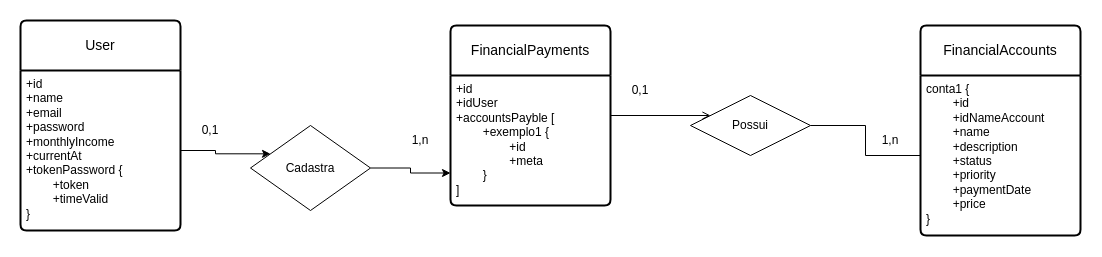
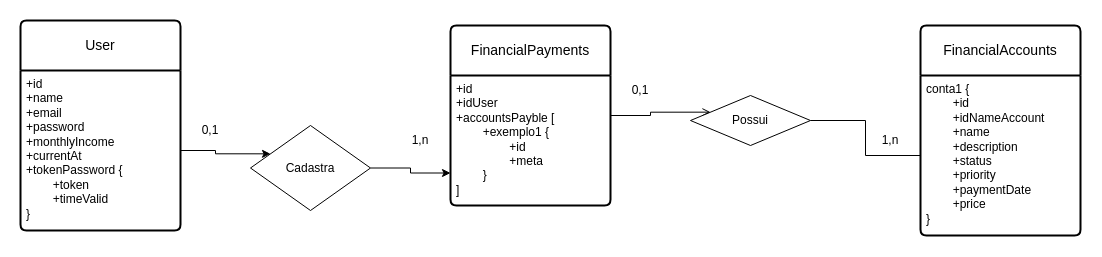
  <mxCell id="0" />
  <mxCell id="1" parent="0" />
  <mxCell id="2" value="User" style="swimlane;childLayout=stackLayout;horizontal=1;startSize=50;horizontalStack=0;rounded=1;fontSize=14;fontStyle=0;strokeWidth=2;resizeParent=0;resizeLast=1;shadow=0;dashed=0;align=center;arcSize=4;whiteSpace=wrap;html=1;" vertex="1" parent="1"><mxGeometry x="20" y="20" width="160" height="210" as="geometry" /></mxCell>
  <mxCell id="3" value="&lt;div&gt;+id&lt;br&gt;&lt;/div&gt;&lt;div&gt;+name&lt;/div&gt;+email&lt;br&gt;&lt;div&gt;+password&lt;/div&gt;&lt;div&gt;+monthlyIncome&lt;/div&gt;&lt;div&gt;+currentAt&lt;/div&gt;&lt;div&gt;+tokenPassword {&lt;/div&gt;&lt;div&gt;&lt;span style=&quot;white-space: pre;&quot;&gt;&#09;+token&lt;/span&gt;&lt;/div&gt;&lt;div&gt;&lt;span style=&quot;white-space: pre;&quot;&gt;&lt;span style=&quot;white-space: pre;&quot;&gt;&#09;&lt;/span&gt;+timeValid&lt;br&gt;&lt;/span&gt;&lt;/div&gt;&lt;div&gt;}&lt;br&gt;&lt;/div&gt;" style="align=left;strokeColor=none;fillColor=none;spacingLeft=4;fontSize=12;verticalAlign=top;resizable=0;rotatable=0;part=1;html=1;" vertex="1" parent="2"><mxGeometry y="50" width="160" height="160" as="geometry" /></mxCell>
  <mxCell id="4" value="&lt;div class=&quot;QmZWSe&quot;&gt;&lt;div class=&quot;DHcWmd&quot;&gt;&lt;/div&gt;&lt;/div&gt;&lt;pre dir=&quot;ltr&quot; data-ved=&quot;2ahUKEwjxh-e9oo6IAxWBr5UCHVxbAUYQ3ewLegQIBxAT&quot; aria-label=&quot;Texto traduzido&quot; style=&quot;text-align:left&quot; id=&quot;tw-target-text&quot; data-placeholder=&quot;Tradução&quot; class=&quot;tw-data-text tw-text-large tw-ta&quot;&gt;&lt;font face=&quot;Helvetica&quot;&gt;&lt;span lang=&quot;en&quot; class=&quot;Y2IQFc&quot;&gt;FinancialPayments&lt;/span&gt;&lt;/font&gt;&lt;/pre&gt;" style="swimlane;childLayout=stackLayout;horizontal=1;startSize=50;horizontalStack=0;rounded=1;fontSize=14;fontStyle=0;strokeWidth=2;resizeParent=0;resizeLast=1;shadow=0;dashed=0;align=center;arcSize=4;whiteSpace=wrap;html=1;" vertex="1" parent="1"><mxGeometry x="450" y="25" width="160" height="180" as="geometry" /></mxCell>
  <mxCell id="5" value="+id&lt;br&gt;+idUser&lt;br&gt;&lt;div&gt;+accountsPayble [&lt;/div&gt;&lt;div&gt;&lt;span style=&quot;white-space: pre;&quot;&gt;&#09;&lt;/span&gt;+exemplo1 {&lt;/div&gt;&lt;div&gt;&lt;span style=&quot;white-space: pre;&quot;&gt;&#09;&lt;/span&gt;&lt;span style=&quot;white-space: pre;&quot;&gt;&#09;&lt;/span&gt;+id&lt;br&gt;&lt;/div&gt;&lt;div&gt;&lt;span style=&quot;white-space: pre;&quot;&gt;&#09;&lt;/span&gt;&lt;span style=&quot;white-space: pre;&quot;&gt;&#09;&lt;/span&gt;+meta&lt;br&gt;&lt;/div&gt;&lt;span style=&quot;white-space: pre;&quot;&gt;&#09;&lt;/span&gt;}&lt;br&gt;&lt;div&gt;]&lt;/div&gt;" style="align=left;strokeColor=none;fillColor=none;spacingLeft=4;fontSize=12;verticalAlign=top;resizable=0;rotatable=0;part=1;html=1;" vertex="1" parent="4"><mxGeometry y="50" width="160" height="130" as="geometry" /></mxCell>
  <mxCell id="6" value="" style="edgeStyle=orthogonalEdgeStyle;rounded=0;orthogonalLoop=1;jettySize=auto;html=1;entryX=0;entryY=0.25;entryDx=0;entryDy=0;" edge="1" parent="1" source="3" target="8"><mxGeometry relative="1" as="geometry"><mxPoint x="240" y="155" as="sourcePoint" /><mxPoint x="450" y="140" as="targetPoint" /></mxGeometry></mxCell>
  <mxCell id="7" style="edgeStyle=orthogonalEdgeStyle;rounded=0;orthogonalLoop=1;jettySize=auto;html=1;entryX=0;entryY=0.75;entryDx=0;entryDy=0;" edge="1" parent="1" source="8" target="5"><mxGeometry relative="1" as="geometry" /></mxCell>
  <mxCell id="8" value="Cadastra" style="shape=rhombus;perimeter=rhombusPerimeter;whiteSpace=wrap;html=1;align=center;" vertex="1" parent="1"><mxGeometry x="250" y="125" width="120" height="85" as="geometry" /></mxCell>
  <mxCell id="9" value="0,1" style="text;html=1;align=center;verticalAlign=middle;whiteSpace=wrap;rounded=0;" vertex="1" parent="1"><mxGeometry x="610" y="75" width="60" height="30" as="geometry" /></mxCell>
  <mxCell id="10" value="1,n" style="text;html=1;align=center;verticalAlign=middle;whiteSpace=wrap;rounded=0;" vertex="1" parent="1"><mxGeometry x="390" y="125" width="60" height="30" as="geometry" /></mxCell>
  <mxCell id="11" value="FinancialAccounts" style="swimlane;childLayout=stackLayout;horizontal=1;startSize=50;horizontalStack=0;rounded=1;fontSize=14;fontStyle=0;strokeWidth=2;resizeParent=0;resizeLast=1;shadow=0;dashed=0;align=center;arcSize=4;whiteSpace=wrap;html=1;" vertex="1" parent="1"><mxGeometry x="920" y="25" width="160" height="210" as="geometry" /></mxCell>
  <mxCell id="12" value="&lt;div&gt;&lt;div&gt;conta1 {&lt;/div&gt;&lt;div&gt;&lt;span style=&quot;white-space: pre;&quot;&gt;&#09;&lt;/span&gt;+id&lt;/div&gt;&lt;div&gt;&lt;span style=&quot;white-space: pre;&quot;&gt;&#09;&lt;/span&gt;+idNameAccount&lt;br&gt;&lt;/div&gt;&lt;div&gt;&lt;span style=&quot;white-space: pre;&quot;&gt;&#09;&lt;/span&gt;+name&lt;/div&gt;&lt;div&gt;&lt;span style=&quot;white-space: pre;&quot;&gt;&#09;&lt;/span&gt;+description&lt;/div&gt;&lt;div&gt;&lt;span style=&quot;white-space: pre;&quot;&gt;&#09;&lt;/span&gt;+status&lt;/div&gt;&lt;div&gt;&lt;span style=&quot;white-space: pre;&quot;&gt;&#09;&lt;/span&gt;+priority&lt;/div&gt;&lt;div&gt;&lt;span style=&quot;white-space: pre;&quot;&gt;&#09;&lt;/span&gt;+paymentDate&lt;/div&gt;&lt;div&gt;&lt;span style=&quot;white-space: pre;&quot;&gt;&#09;&lt;/span&gt;+price&lt;/div&gt;}&lt;/div&gt;&lt;div&gt;&lt;br&gt;&lt;/div&gt;" style="align=left;strokeColor=none;fillColor=none;spacingLeft=4;fontSize=12;verticalAlign=top;resizable=0;rotatable=0;part=1;html=1;" vertex="1" parent="11"><mxGeometry y="50" width="160" height="160" as="geometry" /></mxCell>
  <mxCell id="13" value="" style="edgeStyle=orthogonalEdgeStyle;rounded=0;orthogonalLoop=1;jettySize=auto;html=1;entryX=0;entryY=0.25;entryDx=0;entryDy=0;endArrow=open;endFill=0;" edge="1" parent="1" source="4" target="15"><mxGeometry relative="1" as="geometry"><mxPoint x="610" y="115" as="sourcePoint" /><mxPoint x="780" y="115" as="targetPoint" /></mxGeometry></mxCell>
  <mxCell id="14" style="edgeStyle=orthogonalEdgeStyle;rounded=0;orthogonalLoop=1;jettySize=auto;html=1;endArrow=none;endFill=0;" edge="1" parent="1" source="15" target="12"><mxGeometry relative="1" as="geometry" /></mxCell>
- <mxCell id="15" value="Possui" style="shape=rhombus;perimeter=rhombusPerimeter;whiteSpace=wrap;html=1;align=center;" vertex="1" parent="1"><mxGeometry x="690" y="95" width="120" height="60" as="geometry" /></mxCell>
+ <mxCell id="15" value="Possui" style="shape=rhombus;perimeter=rhombusPerimeter;whiteSpace=wrap;html=1;align=center;" vertex="1" parent="1"><mxGeometry x="690" y="95" width="120" height="50" as="geometry" /></mxCell>
  <mxCell id="16" value="0,1" style="text;html=1;align=center;verticalAlign=middle;whiteSpace=wrap;rounded=0;" vertex="1" parent="1"><mxGeometry x="180" y="115" width="60" height="30" as="geometry" /></mxCell>
  <mxCell id="17" value="1,n" style="text;html=1;align=center;verticalAlign=middle;whiteSpace=wrap;rounded=0;" vertex="1" parent="1"><mxGeometry x="860" y="125" width="60" height="30" as="geometry" /></mxCell>
